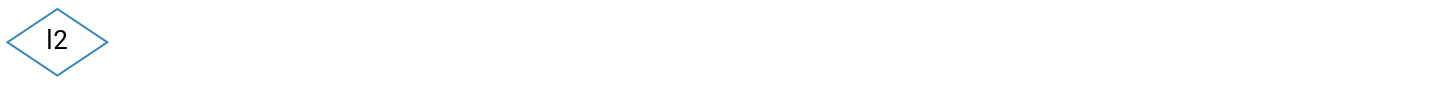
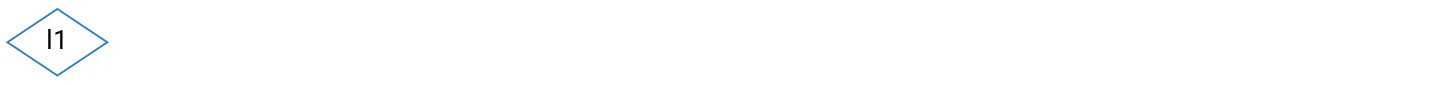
  digraph {
    rankdir=LR
    splines=false
    node [color="#2980B9" fillcolor="#ffffff" fontcolor="#000000" fontname="Segoe UI,Roboto,Helvetica,Arial,sans-serif" shape=diamond style=invis]
    edge [color="#2980B9" fontcolor="#000000" fontname="Segoe UI,Roboto,Helvetica,Arial,sans-serif" fontsize=11 style=invis]
-   l1 [style=filled label=l2]
+   l1 [style=filled]
    n2 [fillcolor="#b2ebf2" label=3 shape=circle]
    l2
    n4 [fillcolor="#b2ebf2" label=2 shape=circle]
    l3
    n6 [fillcolor="#b2ebf2" label=1 shape=circle]
    l4
    n8 [label="∅" shape=circle]
    l1 -> n2 [label=value]
    n2 -> l2 [label=tail]
    l2 -> n4 [label=value]
    n4 -> l3 [label=tail]
    l3 -> n6 [label=value]
    n6 -> l4 [label=tail]
    l4 -> n8 [label=value]
  }
